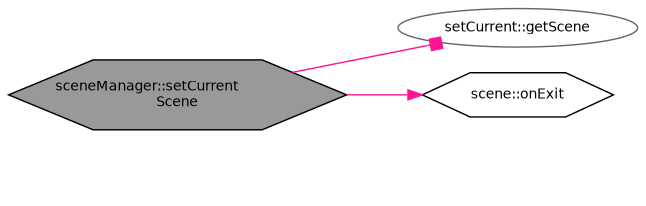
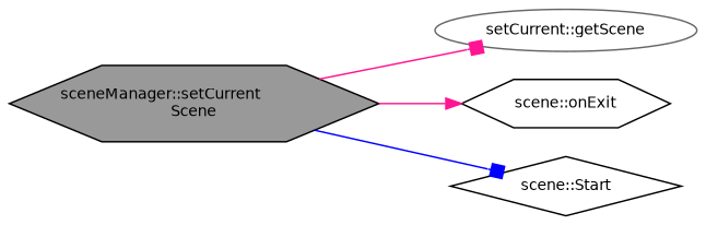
  digraph {
    rankdir=LR
    node [color=black fillcolor=white fontname=Helvetica fontsize=10 shape=hexagon style=filled]
    edge [arrowhead=box color=deeppink fontname=Helvetica fontsize=10 labelfontname=Helvetica labelfontsize=10 style=solid]
    n1 [fillcolor=grey60 fontcolor=black height=0.2 label="sceneManager::setCurrent\lScene" width=0.4]
    n2 [color=gray40 height=0.2 label="setCurrent::getScene" shape=ellipse width=0.4]
    n3 [height=0.2 label="scene::onExit" width=0.4]
+   n4 [height=0.2 label="scene::Start" shape=diamond width=0.4]
    n1 -> n2
    n1 -> n3 [arrowhead=normal]
+   n1 -> n4 [color=blue]
  }
